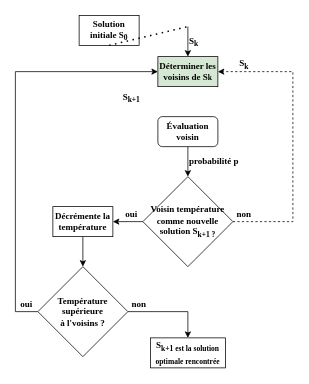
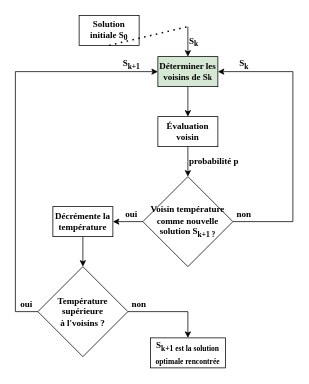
  <mxCell id="0" />
  <mxCell id="1" parent="0" />
  <mxCell id="2" value="Solution initiale S&lt;sub&gt;0&lt;/sub&gt;" style="rounded=0;whiteSpace=wrap;html=1;fontStyle=1;fontFamily=Atkinson Hyperlegible;fontSource=https%3A%2F%2Ffonts.googleapis.com%2Fcss%3Ffamily%3DAtkinson%2BHyperlegible;" vertex="1" parent="1"><mxGeometry x="105" y="20" width="80" height="40" as="geometry" /></mxCell>
+ <mxCell id="3" style="edgeStyle=orthogonalEdgeStyle;rounded=0;orthogonalLoop=1;jettySize=auto;html=1;exitX=0.5;exitY=1;exitDx=0;exitDy=0;entryX=0.5;entryY=0;entryDx=0;entryDy=0;fontFamily=Atkinson Hyperlegible;fontSource=https%3A%2F%2Ffonts.googleapis.com%2Fcss%3Ffamily%3DAtkinson%2BHyperlegible;" edge="1" parent="1" source="4" target="5"><mxGeometry relative="1" as="geometry" /></mxCell>
  <mxCell id="4" value="Déterminer les voisins de S&lt;span style=&quot;font-size: 10px;&quot;&gt;k&lt;/span&gt;" style="rounded=0;whiteSpace=wrap;html=1;fontStyle=1;fontFamily=Atkinson Hyperlegible;fontSource=https%3A%2F%2Ffonts.googleapis.com%2Fcss%3Ffamily%3DAtkinson%2BHyperlegible;fillColor=#d5e8d4;" vertex="1" parent="1"><mxGeometry x="210" y="75" width="80" height="40" as="geometry" /></mxCell>
- <mxCell id="5" value="Évaluation voisin" style="whiteSpace=wrap;html=1;fontStyle=1;fontFamily=Atkinson Hyperlegible;fontSource=https%3A%2F%2Ffonts.googleapis.com%2Fcss%3Ffamily%3DAtkinson%2BHyperlegible;rounded=1;" vertex="1" parent="1"><mxGeometry x="210" y="155" width="80" height="40" as="geometry" /></mxCell>
+ <mxCell id="5" value="Évaluation voisin" style="rounded=0;whiteSpace=wrap;html=1;fontStyle=1;fontFamily=Atkinson Hyperlegible;fontSource=https%3A%2F%2Ffonts.googleapis.com%2Fcss%3Ffamily%3DAtkinson%2BHyperlegible;" vertex="1" parent="1"><mxGeometry x="210" y="155" width="80" height="40" as="geometry" /></mxCell>
  <mxCell id="6" style="edgeStyle=orthogonalEdgeStyle;rounded=0;orthogonalLoop=1;jettySize=auto;html=1;entryX=0.5;entryY=0;entryDx=0;entryDy=0;fontFamily=Atkinson Hyperlegible;fontSource=https%3A%2F%2Ffonts.googleapis.com%2Fcss%3Ffamily%3DAtkinson%2BHyperlegible;exitX=0.5;exitY=1;exitDx=0;exitDy=0;" edge="1" parent="1" source="5"><mxGeometry relative="1" as="geometry"><mxPoint x="210" y="215" as="sourcePoint" /><mxPoint x="250" y="235" as="targetPoint" /></mxGeometry></mxCell>
  <mxCell id="7" value="probabilité p" style="text;html=1;strokeColor=none;fillColor=none;align=left;verticalAlign=middle;whiteSpace=wrap;rounded=0;fontFamily=Atkinson Hyperlegible;fontSource=https%3A%2F%2Ffonts.googleapis.com%2Fcss%3Ffamily%3DAtkinson%2BHyperlegible;fontStyle=1" vertex="1" parent="1"><mxGeometry x="250" y="205" width="90" height="20" as="geometry" /></mxCell>
- <mxCell id="8" style="edgeStyle=orthogonalEdgeStyle;rounded=0;orthogonalLoop=1;jettySize=auto;html=1;exitX=1;exitY=0.5;exitDx=0;exitDy=0;entryX=1;entryY=0.5;entryDx=0;entryDy=0;fontFamily=Atkinson Hyperlegible;fontSource=https%3A%2F%2Ffonts.googleapis.com%2Fcss%3Ffamily%3DAtkinson%2BHyperlegible;dashed=1;" edge="1" parent="1" source="10" target="4"><mxGeometry relative="1" as="geometry"><Array as="points"><mxPoint x="390" y="295" /><mxPoint x="390" y="95" /></Array></mxGeometry></mxCell>
+ <mxCell id="8" style="edgeStyle=orthogonalEdgeStyle;rounded=0;orthogonalLoop=1;jettySize=auto;html=1;exitX=1;exitY=0.5;exitDx=0;exitDy=0;entryX=1;entryY=0.5;entryDx=0;entryDy=0;fontFamily=Atkinson Hyperlegible;fontSource=https%3A%2F%2Ffonts.googleapis.com%2Fcss%3Ffamily%3DAtkinson%2BHyperlegible;" edge="1" parent="1" source="10" target="4"><mxGeometry relative="1" as="geometry"><Array as="points"><mxPoint x="390" y="295" /><mxPoint x="390" y="95" /></Array></mxGeometry></mxCell>
  <mxCell id="9" style="edgeStyle=orthogonalEdgeStyle;rounded=0;orthogonalLoop=1;jettySize=auto;html=1;entryX=1;entryY=0.5;entryDx=0;entryDy=0;fontFamily=Atkinson Hyperlegible;fontSource=https%3A%2F%2Ffonts.googleapis.com%2Fcss%3Ffamily%3DAtkinson%2BHyperlegible;" edge="1" parent="1" source="10" target="16"><mxGeometry relative="1" as="geometry" /></mxCell>
  <mxCell id="10" value="&lt;span style=&quot;font-weight: 700;&quot;&gt;Voisin température comme nouvelle solution S&lt;/span&gt;&lt;sub style=&quot;font-weight: 700;&quot;&gt;k+1 ?&lt;/sub&gt;" style="rhombus;whiteSpace=wrap;html=1;fontFamily=Atkinson Hyperlegible;fontSource=https%3A%2F%2Ffonts.googleapis.com%2Fcss%3Ffamily%3DAtkinson%2BHyperlegible;" vertex="1" parent="1"><mxGeometry x="190" y="235" width="120" height="120" as="geometry" /></mxCell>
  <mxCell id="11" value="S&lt;sub&gt;k&lt;/sub&gt;" style="text;html=1;strokeColor=none;fillColor=none;align=left;verticalAlign=middle;whiteSpace=wrap;rounded=0;fontFamily=Atkinson Hyperlegible;fontSource=https%3A%2F%2Ffonts.googleapis.com%2Fcss%3Ffamily%3DAtkinson%2BHyperlegible;fontStyle=1" vertex="1" parent="1"><mxGeometry x="250" y="45" width="90" height="20" as="geometry" /></mxCell>
  <mxCell id="12" value="non" style="text;html=1;strokeColor=none;fillColor=none;align=center;verticalAlign=middle;whiteSpace=wrap;rounded=0;fontFamily=Atkinson Hyperlegible;fontSource=https%3A%2F%2Ffonts.googleapis.com%2Fcss%3Ffamily%3DAtkinson%2BHyperlegible;fontStyle=1" vertex="1" parent="1"><mxGeometry x="310" y="275" width="30" height="20" as="geometry" /></mxCell>
  <mxCell id="13" value="" style="endArrow=none;dashed=1;html=1;dashPattern=1 3;strokeWidth=2;rounded=0;fontFamily=Atkinson Hyperlegible;fontSource=https%3A%2F%2Ffonts.googleapis.com%2Fcss%3Ffamily%3DAtkinson%2BHyperlegible;exitX=0.5;exitY=1;exitDx=0;exitDy=0;" edge="1" parent="1" source="2"><mxGeometry width="50" height="50" relative="1" as="geometry"><mxPoint x="230" y="235" as="sourcePoint" /><mxPoint x="250" y="35" as="targetPoint" /></mxGeometry></mxCell>
  <mxCell id="14" style="edgeStyle=orthogonalEdgeStyle;rounded=0;orthogonalLoop=1;jettySize=auto;html=1;entryX=0;entryY=0.5;entryDx=0;entryDy=0;fontFamily=Atkinson Hyperlegible;fontSource=https%3A%2F%2Ffonts.googleapis.com%2Fcss%3Ffamily%3DAtkinson%2BHyperlegible;exitX=0;exitY=0.5;exitDx=0;exitDy=0;" edge="1" parent="1" source="20" target="4"><mxGeometry relative="1" as="geometry"><mxPoint x="130" y="65" as="sourcePoint" /><Array as="points"><mxPoint x="20" y="415" /><mxPoint x="20" y="95" /></Array></mxGeometry></mxCell>
  <mxCell id="15" style="edgeStyle=orthogonalEdgeStyle;rounded=0;orthogonalLoop=1;jettySize=auto;html=1;entryX=0.5;entryY=0;entryDx=0;entryDy=0;fontFamily=Atkinson Hyperlegible;fontSource=https%3A%2F%2Ffonts.googleapis.com%2Fcss%3Ffamily%3DAtkinson%2BHyperlegible;exitX=0.5;exitY=1;exitDx=0;exitDy=0;" edge="1" parent="1" source="16" target="20"><mxGeometry relative="1" as="geometry" /></mxCell>
  <mxCell id="16" value="Décrémente la température" style="rounded=0;whiteSpace=wrap;html=1;fontStyle=1;fontFamily=Atkinson Hyperlegible;fontSource=https%3A%2F%2Ffonts.googleapis.com%2Fcss%3Ffamily%3DAtkinson%2BHyperlegible;" vertex="1" parent="1"><mxGeometry x="70" y="275" width="80" height="40" as="geometry" /></mxCell>
  <mxCell id="17" value="S&lt;sub&gt;k&lt;/sub&gt;" style="text;html=1;strokeColor=none;fillColor=none;align=center;verticalAlign=middle;whiteSpace=wrap;rounded=0;fontFamily=Atkinson Hyperlegible;fontSource=https%3A%2F%2Ffonts.googleapis.com%2Fcss%3Ffamily%3DAtkinson%2BHyperlegible;fontStyle=1" vertex="1" parent="1"><mxGeometry x="310" y="75" width="30" height="20" as="geometry" /></mxCell>
  <mxCell id="18" value="oui" style="text;html=1;strokeColor=none;fillColor=none;align=center;verticalAlign=middle;whiteSpace=wrap;rounded=0;fontFamily=Atkinson Hyperlegible;fontSource=https%3A%2F%2Ffonts.googleapis.com%2Fcss%3Ffamily%3DAtkinson%2BHyperlegible;fontStyle=1" vertex="1" parent="1"><mxGeometry x="160" y="275" width="30" height="20" as="geometry" /></mxCell>
- <mxCell id="19" value="S&lt;sub&gt;k+1&lt;/sub&gt;" style="text;html=1;strokeColor=none;fillColor=none;align=center;verticalAlign=middle;whiteSpace=wrap;rounded=0;fontFamily=Atkinson Hyperlegible;fontSource=https%3A%2F%2Ffonts.googleapis.com%2Fcss%3Ffamily%3DAtkinson%2BHyperlegible;fontStyle=1" vertex="1" parent="1"><mxGeometry x="160" y="120" width="30" height="20" as="geometry" /></mxCell>
+ <mxCell id="19" value="S&lt;sub&gt;k+1&lt;/sub&gt;" style="text;html=1;strokeColor=none;fillColor=none;align=center;verticalAlign=middle;whiteSpace=wrap;rounded=0;fontFamily=Atkinson Hyperlegible;fontSource=https%3A%2F%2Ffonts.googleapis.com%2Fcss%3Ffamily%3DAtkinson%2BHyperlegible;fontStyle=1" vertex="1" parent="1"><mxGeometry x="160" y="75" width="30" height="20" as="geometry" /></mxCell>
  <mxCell id="20" value="&lt;b&gt;Température&lt;br&gt;supérieure&lt;br&gt;à l'voisins ?&lt;/b&gt;" style="rhombus;whiteSpace=wrap;html=1;fontFamily=Atkinson Hyperlegible;fontSource=https%3A%2F%2Ffonts.googleapis.com%2Fcss%3Ffamily%3DAtkinson%2BHyperlegible;" vertex="1" parent="1"><mxGeometry x="50" y="355" width="120" height="120" as="geometry" /></mxCell>
  <mxCell id="21" value="" style="endArrow=classic;html=1;rounded=0;fontFamily=Atkinson Hyperlegible;fontSource=https%3A%2F%2Ffonts.googleapis.com%2Fcss%3Ffamily%3DAtkinson%2BHyperlegible;entryX=0.5;entryY=0;entryDx=0;entryDy=0;" edge="1" parent="1" target="4"><mxGeometry width="50" height="50" relative="1" as="geometry"><mxPoint x="250" y="35" as="sourcePoint" /><mxPoint x="170" y="185" as="targetPoint" /></mxGeometry></mxCell>
  <mxCell id="22" value="oui" style="text;html=1;strokeColor=none;fillColor=none;align=center;verticalAlign=middle;whiteSpace=wrap;rounded=0;fontFamily=Atkinson Hyperlegible;fontSource=https%3A%2F%2Ffonts.googleapis.com%2Fcss%3Ffamily%3DAtkinson%2BHyperlegible;fontStyle=1" vertex="1" parent="1"><mxGeometry x="20" y="395" width="30" height="20" as="geometry" /></mxCell>
  <mxCell id="23" style="edgeStyle=orthogonalEdgeStyle;rounded=0;orthogonalLoop=1;jettySize=auto;html=1;exitX=1;exitY=0.5;exitDx=0;exitDy=0;fontFamily=Atkinson Hyperlegible;fontSource=https%3A%2F%2Ffonts.googleapis.com%2Fcss%3Ffamily%3DAtkinson%2BHyperlegible;entryX=0.5;entryY=0;entryDx=0;entryDy=0;" edge="1" parent="1" source="20" target="25"><mxGeometry relative="1" as="geometry"><mxPoint x="250" y="415" as="targetPoint" /><Array as="points"><mxPoint x="210" y="415" /><mxPoint x="210" y="415" /></Array></mxGeometry></mxCell>
  <mxCell id="24" value="non" style="text;html=1;strokeColor=none;fillColor=none;align=center;verticalAlign=middle;whiteSpace=wrap;rounded=0;fontFamily=Atkinson Hyperlegible;fontSource=https%3A%2F%2Ffonts.googleapis.com%2Fcss%3Ffamily%3DAtkinson%2BHyperlegible;fontStyle=1" vertex="1" parent="1"><mxGeometry x="170" y="395" width="30" height="20" as="geometry" /></mxCell>
  <mxCell id="25" value="S&lt;sub&gt;k+1 est la solution optimale rencontrée&lt;/sub&gt;" style="rounded=0;whiteSpace=wrap;html=1;fontStyle=1;fontFamily=Atkinson Hyperlegible;fontSource=https%3A%2F%2Ffonts.googleapis.com%2Fcss%3Ffamily%3DAtkinson%2BHyperlegible;" vertex="1" parent="1"><mxGeometry x="200" y="450" width="100" height="40" as="geometry" /></mxCell>
